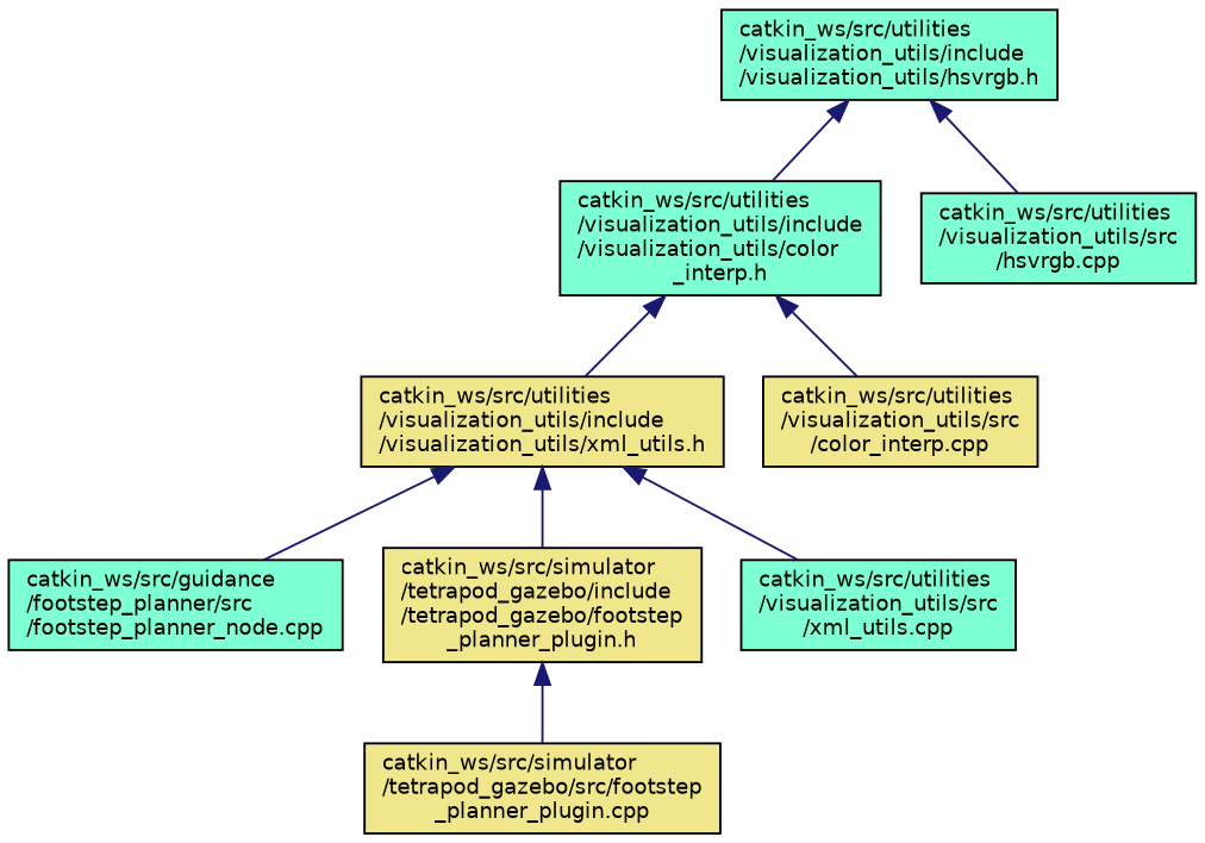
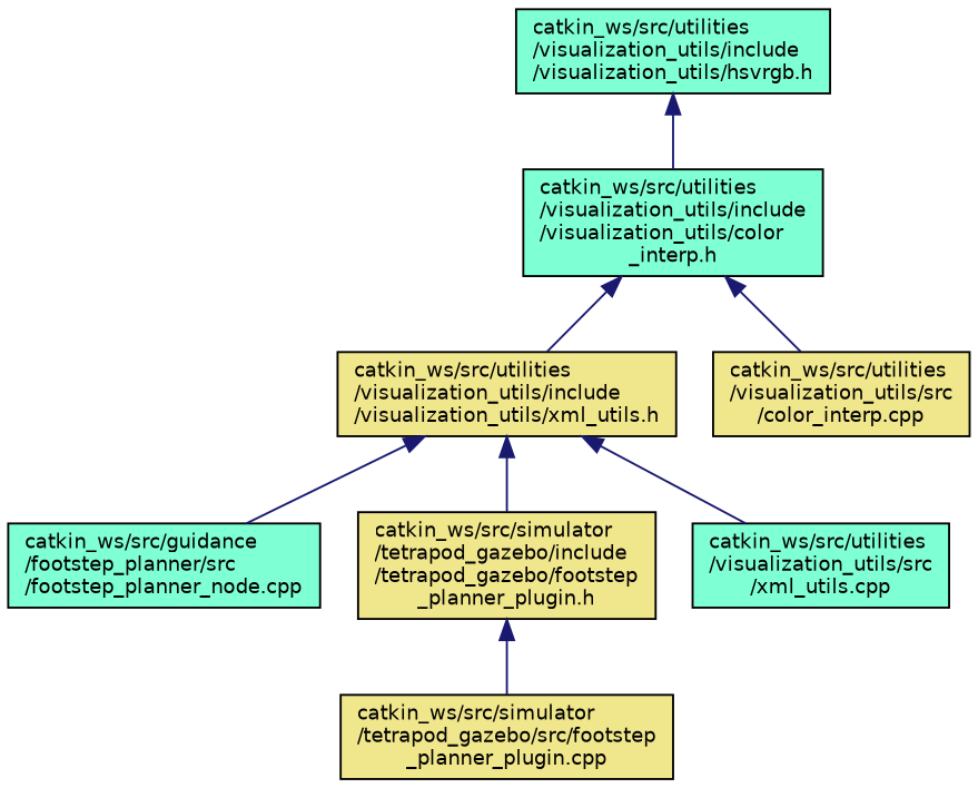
  digraph {
    node [color=black fillcolor=aquamarine fontname=Helvetica fontsize=10 shape=record style=filled]
    edge [color=midnightblue dir=back fontname=Helvetica fontsize=10 labelfontname=Helvetica labelfontsize=10 style=solid]
    n1 [fontcolor=black height=0.2 label="catkin_ws/src/utilities\l/visualization_utils/include\l/visualization_utils/hsvrgb.h" width=0.4]
    n2 [height=0.2 label="catkin_ws/src/utilities\l/visualization_utils/include\l/visualization_utils/color\l_interp.h" width=0.4]
-   n3 [height=0.2 label="catkin_ws/src/utilities\l/visualization_utils/src\l/hsvrgb.cpp" width=0.4]
    n4 [fillcolor=khaki height=0.2 label="catkin_ws/src/utilities\l/visualization_utils/include\l/visualization_utils/xml_utils.h" width=0.4]
    n5 [fillcolor=khaki height=0.2 label="catkin_ws/src/utilities\l/visualization_utils/src\l/color_interp.cpp" width=0.4]
    n6 [height=0.2 label="catkin_ws/src/guidance\l/footstep_planner/src\l/footstep_planner_node.cpp" width=0.4]
    n7 [fillcolor=khaki height=0.2 label="catkin_ws/src/simulator\l/tetrapod_gazebo/include\l/tetrapod_gazebo/footstep\l_planner_plugin.h" width=0.4]
    n8 [height=0.2 label="catkin_ws/src/utilities\l/visualization_utils/src\l/xml_utils.cpp" width=0.4]
    n9 [fillcolor=khaki height=0.2 label="catkin_ws/src/simulator\l/tetrapod_gazebo/src/footstep\l_planner_plugin.cpp" width=0.4]
    n1 -> n2
-   n1 -> n3
    n2 -> n4
    n2 -> n5
    n4 -> n6
    n4 -> n7
    n4 -> n8
    n7 -> n9
  }
